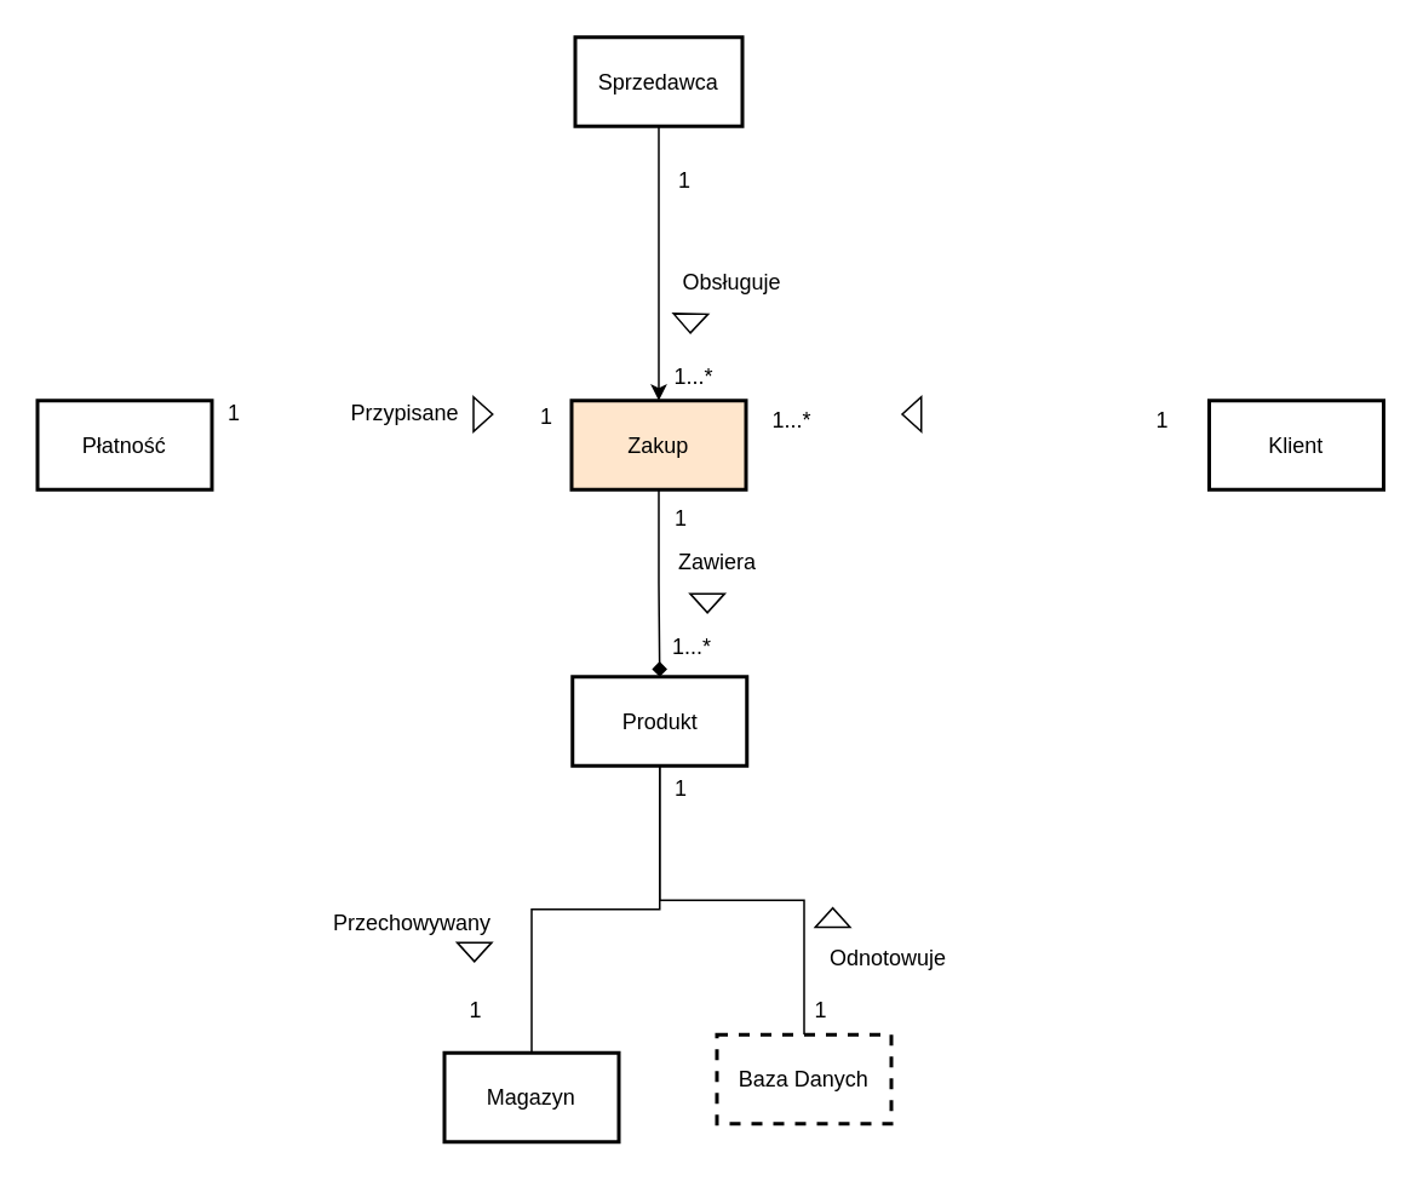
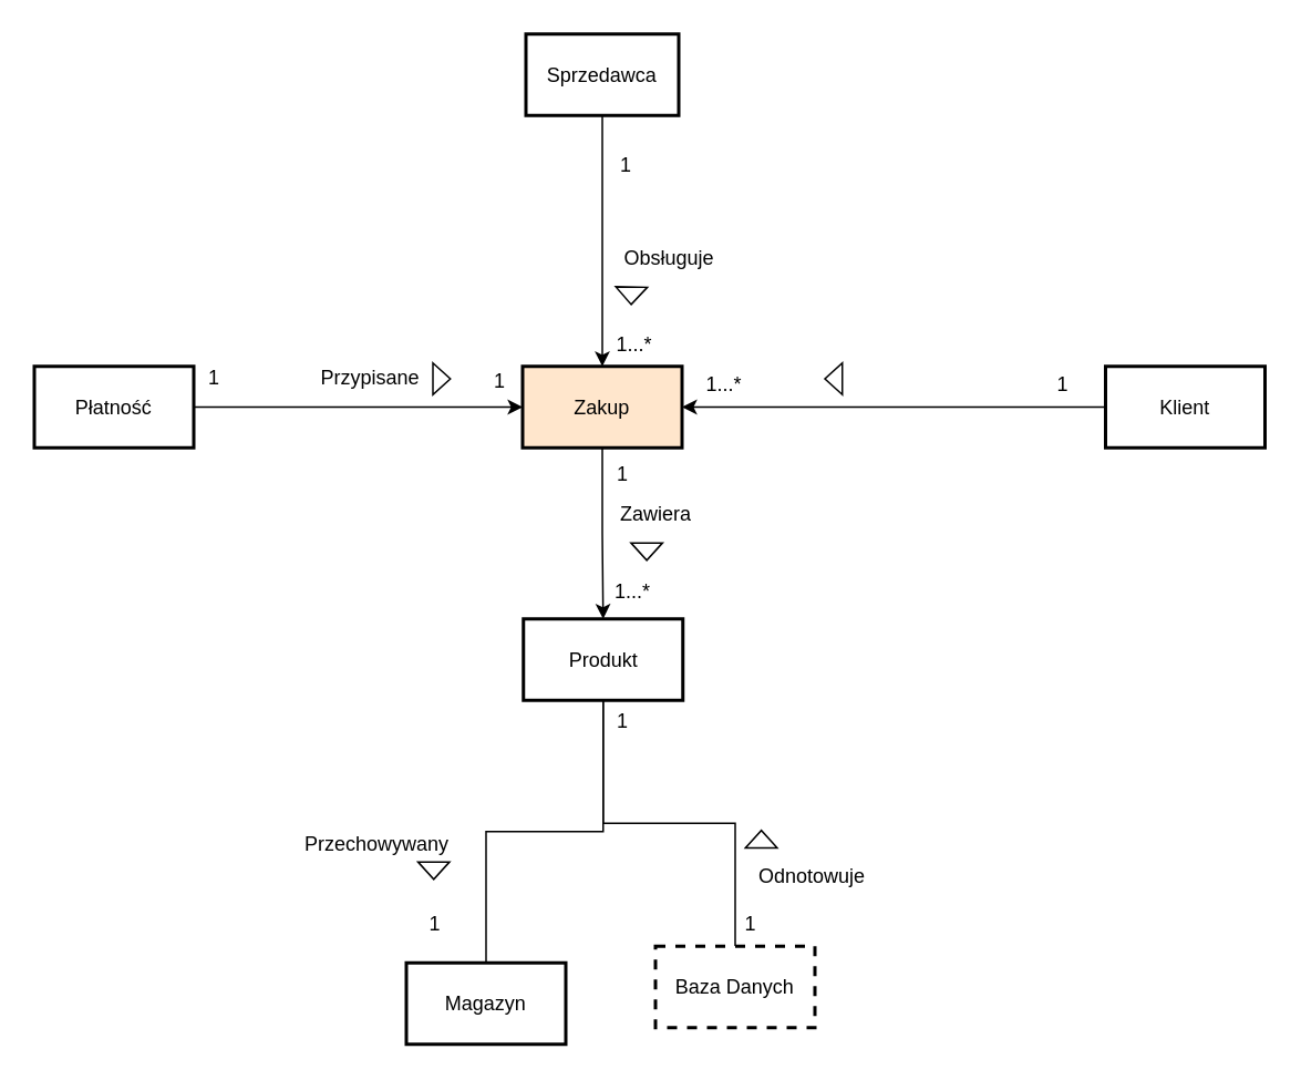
  <mxCell id="0" />
  <mxCell id="1" parent="0" />
+ <mxCell id="2" style="rounded=0;orthogonalLoop=1;jettySize=auto;html=1;exitX=0;exitY=0.5;exitDx=0;exitDy=0;entryX=1;entryY=0.5;entryDx=0;entryDy=0;" edge="1" parent="1" source="3" target="12"><mxGeometry relative="1" as="geometry" /></mxCell>
  <mxCell id="3" value="Klient" style="whiteSpace=wrap;strokeWidth=2;" parent="1" vertex="1"><mxGeometry x="665" y="220" width="96" height="49" as="geometry" /></mxCell>
  <mxCell id="4" style="edgeStyle=orthogonalEdgeStyle;rounded=0;orthogonalLoop=1;jettySize=auto;html=1;entryX=0.5;entryY=0;entryDx=0;entryDy=0;" edge="1" parent="1" source="5" target="12"><mxGeometry relative="1" as="geometry" /></mxCell>
  <mxCell id="5" value="Sprzedawca" style="whiteSpace=wrap;strokeWidth=2;" parent="1" vertex="1"><mxGeometry x="316" y="20" width="92" height="49" as="geometry" /></mxCell>
  <mxCell id="6" value="Produkt" style="whiteSpace=wrap;strokeWidth=2;" vertex="1" parent="1"><mxGeometry x="314.5" y="372" width="96" height="49" as="geometry" /></mxCell>
+ <mxCell id="7" style="edgeStyle=orthogonalEdgeStyle;rounded=0;orthogonalLoop=1;jettySize=auto;html=1;exitX=1;exitY=0.5;exitDx=0;exitDy=0;entryX=0;entryY=0.5;entryDx=0;entryDy=0;" edge="1" parent="1" source="8" target="12"><mxGeometry relative="1" as="geometry" /></mxCell>
  <mxCell id="8" value="Płatność" style="whiteSpace=wrap;strokeWidth=2;" vertex="1" parent="1"><mxGeometry x="20" y="220" width="96" height="49" as="geometry" /></mxCell>
  <mxCell id="9" style="edgeStyle=orthogonalEdgeStyle;rounded=0;orthogonalLoop=1;jettySize=auto;html=1;endArrow=none;startFill=0;" edge="1" parent="1" source="10" target="6"><mxGeometry relative="1" as="geometry" /></mxCell>
  <mxCell id="10" value="Baza Danych" style="whiteSpace=wrap;strokeWidth=2;dashed=1;" vertex="1" parent="1"><mxGeometry x="394" y="569" width="96" height="49" as="geometry" /></mxCell>
- <mxCell id="11" style="edgeStyle=orthogonalEdgeStyle;rounded=0;orthogonalLoop=1;jettySize=auto;html=1;entryX=0.5;entryY=0;entryDx=0;entryDy=0;endArrow=diamond;" edge="1" parent="1" source="12" target="6"><mxGeometry relative="1" as="geometry" /></mxCell>
+ <mxCell id="11" style="edgeStyle=orthogonalEdgeStyle;rounded=0;orthogonalLoop=1;jettySize=auto;html=1;entryX=0.5;entryY=0;entryDx=0;entryDy=0;" edge="1" parent="1" source="12" target="6"><mxGeometry relative="1" as="geometry" /></mxCell>
  <mxCell id="12" value="Zakup" style="whiteSpace=wrap;strokeWidth=2;fillColor=#ffe6cc;" vertex="1" parent="1"><mxGeometry x="314" y="220" width="96" height="49" as="geometry" /></mxCell>
  <mxCell id="13" style="edgeStyle=orthogonalEdgeStyle;rounded=0;orthogonalLoop=1;jettySize=auto;html=1;entryX=0.5;entryY=1;entryDx=0;entryDy=0;endArrow=none;startFill=0;" edge="1" parent="1" source="14" target="6"><mxGeometry relative="1" as="geometry" /></mxCell>
  <mxCell id="14" value="Magazyn" style="whiteSpace=wrap;strokeWidth=2;" vertex="1" parent="1"><mxGeometry x="244" y="579" width="96" height="49" as="geometry" /></mxCell>
  <mxCell id="15" value="1" style="text;html=1;align=center;verticalAlign=middle;resizable=0;points=[];autosize=1;strokeColor=none;fillColor=none;" vertex="1" parent="1"><mxGeometry x="626" y="218" width="25" height="26" as="geometry" /></mxCell>
  <mxCell id="16" value="1...*" style="text;html=1;align=center;verticalAlign=middle;resizable=0;points=[];autosize=1;strokeColor=none;fillColor=none;" vertex="1" parent="1"><mxGeometry x="415" y="218" width="39" height="26" as="geometry" /></mxCell>
  <mxCell id="17" value="1" style="text;html=1;align=center;verticalAlign=middle;resizable=0;points=[];autosize=1;strokeColor=none;fillColor=none;" vertex="1" parent="1"><mxGeometry x="363" y="86" width="25" height="26" as="geometry" /></mxCell>
  <mxCell id="18" value="1...*" style="text;html=1;align=center;verticalAlign=middle;resizable=0;points=[];autosize=1;strokeColor=none;fillColor=none;" vertex="1" parent="1"><mxGeometry x="361" y="194" width="39" height="26" as="geometry" /></mxCell>
  <mxCell id="19" value="1" style="text;html=1;align=center;verticalAlign=middle;resizable=0;points=[];autosize=1;strokeColor=none;fillColor=none;" vertex="1" parent="1"><mxGeometry x="115" y="214" width="25" height="26" as="geometry" /></mxCell>
  <mxCell id="20" value="1" style="text;html=1;align=center;verticalAlign=middle;resizable=0;points=[];autosize=1;strokeColor=none;fillColor=none;" vertex="1" parent="1"><mxGeometry x="287" y="216" width="25" height="26" as="geometry" /></mxCell>
  <mxCell id="21" value="1" style="text;html=1;align=center;verticalAlign=middle;resizable=0;points=[];autosize=1;strokeColor=none;fillColor=none;" vertex="1" parent="1"><mxGeometry x="361" y="272" width="25" height="26" as="geometry" /></mxCell>
  <mxCell id="22" value="1...*" style="text;html=1;align=center;verticalAlign=middle;resizable=0;points=[];autosize=1;strokeColor=none;fillColor=none;" vertex="1" parent="1"><mxGeometry x="360" y="343" width="39" height="26" as="geometry" /></mxCell>
  <mxCell id="23" value="1" style="text;html=1;align=center;verticalAlign=middle;resizable=0;points=[];autosize=1;strokeColor=none;fillColor=none;" vertex="1" parent="1"><mxGeometry x="361" y="421" width="25" height="26" as="geometry" /></mxCell>
  <mxCell id="24" value="1" style="text;html=1;align=center;verticalAlign=middle;resizable=0;points=[];autosize=1;strokeColor=none;fillColor=none;" vertex="1" parent="1"><mxGeometry x="438" y="543" width="25" height="26" as="geometry" /></mxCell>
  <mxCell id="25" value="1" style="text;html=1;align=center;verticalAlign=middle;resizable=0;points=[];autosize=1;strokeColor=none;fillColor=none;" vertex="1" parent="1"><mxGeometry x="248" y="543" width="25" height="26" as="geometry" /></mxCell>
  <mxCell id="26" value="Obsługuje" style="text;html=1;align=center;verticalAlign=middle;resizable=0;points=[];autosize=1;strokeColor=none;fillColor=none;" vertex="1" parent="1"><mxGeometry x="366" y="142" width="72" height="26" as="geometry" /></mxCell>
  <mxCell id="27" value="" style="triangle;whiteSpace=wrap;html=1;fillColor=light-dark(#FFFFFF,#FFFFFF);fillStyle=solid;rotation=-180;" vertex="1" parent="1"><mxGeometry x="496" y="218" width="10.5" height="19" as="geometry" /></mxCell>
  <mxCell id="28" value="" style="triangle;whiteSpace=wrap;html=1;fillColor=light-dark(#FFFFFF,#FFFFFF);fillStyle=solid;rotation=91;" vertex="1" parent="1"><mxGeometry x="374.25" y="168" width="10.5" height="19" as="geometry" /></mxCell>
  <mxCell id="29" value="" style="triangle;whiteSpace=wrap;html=1;fillColor=light-dark(#FFFFFF,#FFFFFF);fillStyle=solid;rotation=90;" vertex="1" parent="1"><mxGeometry x="383.5" y="322" width="10.5" height="19" as="geometry" /></mxCell>
  <mxCell id="30" value="Zawiera" style="text;html=1;align=center;verticalAlign=middle;resizable=0;points=[];autosize=1;strokeColor=none;fillColor=none;" vertex="1" parent="1"><mxGeometry x="363" y="296" width="61" height="26" as="geometry" /></mxCell>
  <mxCell id="31" value="" style="triangle;whiteSpace=wrap;html=1;fillColor=light-dark(#FFFFFF,#FFFFFF);fillStyle=solid;" vertex="1" parent="1"><mxGeometry x="260" y="218" width="10.5" height="19" as="geometry" /></mxCell>
  <mxCell id="32" value="Przypisane" style="text;html=1;align=center;verticalAlign=middle;resizable=0;points=[];autosize=1;strokeColor=none;fillColor=none;" vertex="1" parent="1"><mxGeometry x="183" y="214" width="77" height="26" as="geometry" /></mxCell>
  <mxCell id="33" value="" style="triangle;whiteSpace=wrap;html=1;fillColor=light-dark(#FFFFFF,#FFFFFF);fillStyle=solid;rotation=90;" vertex="1" parent="1"><mxGeometry x="255.25" y="514" width="10.5" height="19" as="geometry" /></mxCell>
  <mxCell id="34" value="Przechowywany" style="text;html=1;align=center;verticalAlign=middle;resizable=0;points=[];autosize=1;strokeColor=none;fillColor=none;" vertex="1" parent="1"><mxGeometry x="173" y="495" width="105" height="26" as="geometry" /></mxCell>
  <mxCell id="35" value="" style="triangle;whiteSpace=wrap;html=1;fillColor=light-dark(#FFFFFF,#FFFFFF);fillStyle=solid;rotation=-90;" vertex="1" parent="1"><mxGeometry x="452.5" y="495" width="10.5" height="19" as="geometry" /></mxCell>
  <mxCell id="36" value="Odnotowuje" style="text;html=1;align=center;verticalAlign=middle;resizable=0;points=[];autosize=1;strokeColor=none;fillColor=none;" vertex="1" parent="1"><mxGeometry x="447" y="514" width="82" height="26" as="geometry" /></mxCell>
